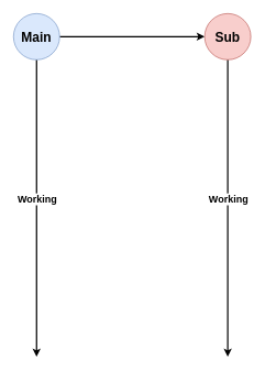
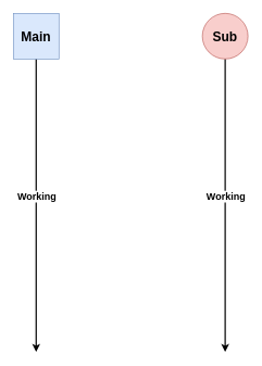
  <mxCell id="0" />
  <mxCell id="1" parent="0" />
- <mxCell id="2" style="edgeStyle=orthogonalEdgeStyle;rounded=0;orthogonalLoop=1;jettySize=auto;html=1;entryX=0;entryY=0.5;entryDx=0;entryDy=0;strokeWidth=2;" parent="1" source="5" target="8" edge="1"><mxGeometry relative="1" as="geometry" /></mxCell>
  <mxCell id="3" style="edgeStyle=orthogonalEdgeStyle;rounded=0;orthogonalLoop=1;jettySize=auto;html=1;strokeColor=default;strokeWidth=2;" parent="1" source="5" edge="1"><mxGeometry relative="1" as="geometry"><mxPoint x="55" y="540" as="targetPoint" /></mxGeometry></mxCell>
  <mxCell id="4" value="&lt;b style=&quot;font-size: 15px&quot;&gt;Working&lt;/b&gt;" style="edgeLabel;html=1;align=center;verticalAlign=middle;resizable=0;points=[];" parent="3" vertex="1" connectable="0"><mxGeometry x="-0.181" relative="1" as="geometry"><mxPoint y="26" as="offset" /></mxGeometry></mxCell>
- <mxCell id="5" value="&lt;b&gt;&lt;font style=&quot;font-size: 20px&quot;&gt;Main&lt;/font&gt;&lt;/b&gt;" style="ellipse;whiteSpace=wrap;html=1;aspect=fixed;fillColor=#dae8fc;strokeColor=#6c8ebf;" parent="1" vertex="1"><mxGeometry x="20" y="20" width="70" height="70" as="geometry" /></mxCell>
+ <mxCell id="5" value="&lt;b&gt;&lt;font style=&quot;font-size: 20px&quot;&gt;Main&lt;/font&gt;&lt;/b&gt;" style="whiteSpace=wrap;html=1;aspect=fixed;fillColor=#dae8fc;strokeColor=#6c8ebf;rounded=0;" parent="1" vertex="1"><mxGeometry x="20" y="20" width="70" height="70" as="geometry" /></mxCell>
  <mxCell id="6" style="edgeStyle=orthogonalEdgeStyle;rounded=0;orthogonalLoop=1;jettySize=auto;html=1;strokeColor=default;strokeWidth=2;" parent="1" source="8" edge="1"><mxGeometry relative="1" as="geometry"><mxPoint x="345" y="540" as="targetPoint" /></mxGeometry></mxCell>
  <mxCell id="7" value="&lt;font style=&quot;font-size: 15px&quot;&gt;&lt;b&gt;Working&lt;/b&gt;&lt;/font&gt;" style="edgeLabel;html=1;align=center;verticalAlign=middle;resizable=0;points=[];" parent="6" vertex="1" connectable="0"><mxGeometry x="-0.257" y="1" relative="1" as="geometry"><mxPoint x="-1" y="43" as="offset" /></mxGeometry></mxCell>
  <mxCell id="8" value="&lt;b&gt;&lt;font style=&quot;font-size: 20px&quot;&gt;Sub&lt;/font&gt;&lt;/b&gt;" style="ellipse;whiteSpace=wrap;html=1;aspect=fixed;fillColor=#f8cecc;strokeColor=#b85450;" parent="1" vertex="1"><mxGeometry x="310" y="20" width="70" height="70" as="geometry" /></mxCell>
